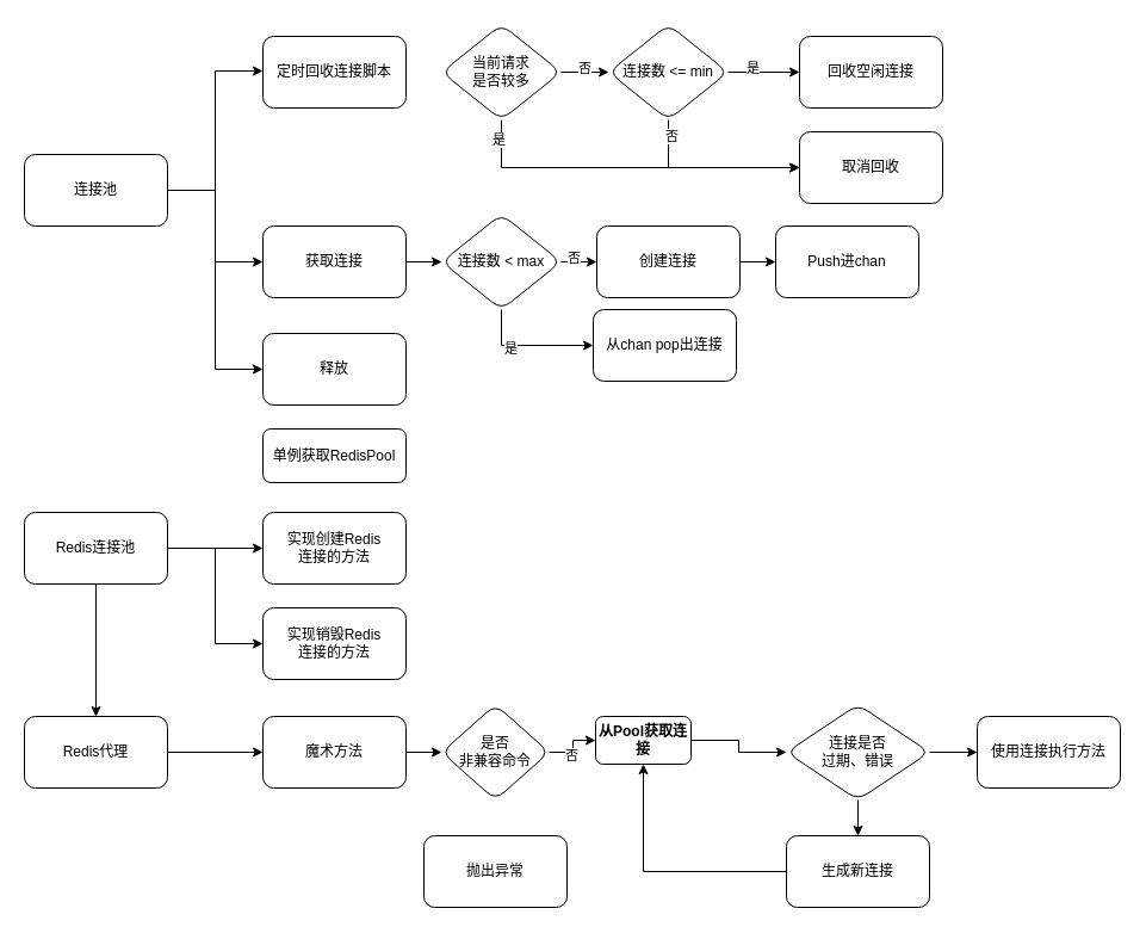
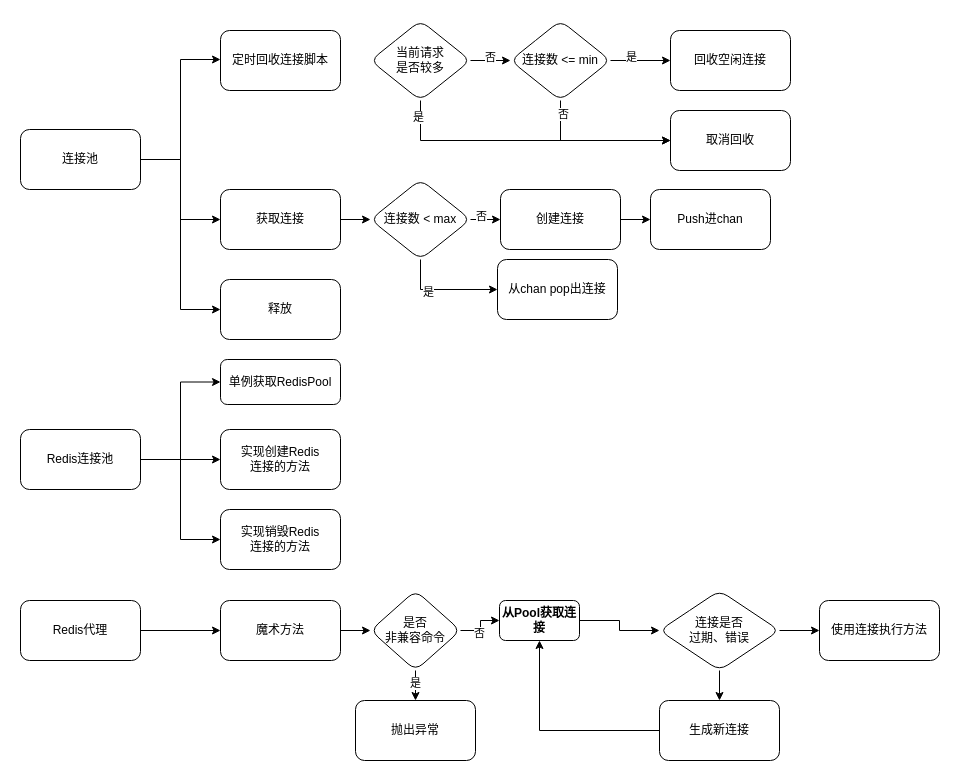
  <mxCell id="0" />
  <mxCell id="1" parent="0" />
  <mxCell id="2" value="" style="edgeStyle=orthogonalEdgeStyle;rounded=0;orthogonalLoop=1;jettySize=auto;html=1;" edge="1" parent="1" source="5" target="6"><mxGeometry relative="1" as="geometry"><Array as="points"><mxPoint x="180" y="159" /><mxPoint x="180" y="59" /></Array></mxGeometry></mxCell>
  <mxCell id="3" style="edgeStyle=orthogonalEdgeStyle;rounded=0;orthogonalLoop=1;jettySize=auto;html=1;" edge="1" parent="1" source="5" target="38"><mxGeometry relative="1" as="geometry" /></mxCell>
  <mxCell id="4" style="edgeStyle=orthogonalEdgeStyle;rounded=0;orthogonalLoop=1;jettySize=auto;html=1;entryX=0;entryY=0.5;entryDx=0;entryDy=0;" edge="1" parent="1" source="5" target="48"><mxGeometry relative="1" as="geometry" /></mxCell>
  <mxCell id="5" value="连接池" style="rounded=1;whiteSpace=wrap;html=1;" vertex="1" parent="1"><mxGeometry x="20" y="129" width="120" height="60" as="geometry" /></mxCell>
  <mxCell id="6" value="定时回收连接脚本" style="rounded=1;whiteSpace=wrap;html=1;" vertex="1" parent="1"><mxGeometry x="220" y="30" width="120" height="60" as="geometry" /></mxCell>
  <mxCell id="7" value="" style="edgeStyle=orthogonalEdgeStyle;rounded=0;orthogonalLoop=1;jettySize=auto;html=1;" edge="1" parent="1" source="11" target="18"><mxGeometry relative="1" as="geometry" /></mxCell>
  <mxCell id="8" value="否" style="edgeLabel;html=1;align=center;verticalAlign=middle;resizable=0;points=[];" vertex="1" connectable="0" parent="7"><mxGeometry x="-0.05" y="4" relative="1" as="geometry"><mxPoint as="offset" /></mxGeometry></mxCell>
  <mxCell id="9" style="edgeStyle=orthogonalEdgeStyle;rounded=0;orthogonalLoop=1;jettySize=auto;html=1;entryX=0;entryY=0.5;entryDx=0;entryDy=0;" edge="1" parent="1" source="11" target="13"><mxGeometry relative="1" as="geometry"><Array as="points"><mxPoint x="420" y="140" /></Array></mxGeometry></mxCell>
  <mxCell id="10" value="是" style="edgeLabel;html=1;align=center;verticalAlign=middle;resizable=0;points=[];" vertex="1" connectable="0" parent="9"><mxGeometry x="-0.89" y="-3" relative="1" as="geometry"><mxPoint as="offset" /></mxGeometry></mxCell>
  <mxCell id="11" value="当前请求&lt;br&gt;是否较多" style="rhombus;whiteSpace=wrap;html=1;rounded=1;" vertex="1" parent="1"><mxGeometry x="370" y="20" width="100" height="80" as="geometry" /></mxCell>
  <mxCell id="12" value="回收空闲连接" style="whiteSpace=wrap;html=1;rounded=1;" vertex="1" parent="1"><mxGeometry x="670" y="30" width="120" height="60" as="geometry" /></mxCell>
  <mxCell id="13" value="取消回收" style="whiteSpace=wrap;html=1;rounded=1;" vertex="1" parent="1"><mxGeometry x="670" y="110" width="120" height="60" as="geometry" /></mxCell>
  <mxCell id="14" value="" style="edgeStyle=orthogonalEdgeStyle;rounded=0;orthogonalLoop=1;jettySize=auto;html=1;" edge="1" parent="1" source="18" target="12"><mxGeometry relative="1" as="geometry" /></mxCell>
  <mxCell id="15" value="是" style="edgeLabel;html=1;align=center;verticalAlign=middle;resizable=0;points=[];" vertex="1" connectable="0" parent="14"><mxGeometry x="-0.333" y="4" relative="1" as="geometry"><mxPoint as="offset" /></mxGeometry></mxCell>
  <mxCell id="16" style="edgeStyle=orthogonalEdgeStyle;rounded=0;orthogonalLoop=1;jettySize=auto;html=1;entryX=0;entryY=0.5;entryDx=0;entryDy=0;" edge="1" parent="1" source="18" target="13"><mxGeometry relative="1" as="geometry"><Array as="points"><mxPoint x="560" y="140" /></Array></mxGeometry></mxCell>
  <mxCell id="17" value="否" style="edgeLabel;html=1;align=center;verticalAlign=middle;resizable=0;points=[];" vertex="1" connectable="0" parent="16"><mxGeometry x="-0.827" y="2" relative="1" as="geometry"><mxPoint as="offset" /></mxGeometry></mxCell>
  <mxCell id="18" value="连接数 &amp;lt;= min" style="rhombus;whiteSpace=wrap;html=1;rounded=1;" vertex="1" parent="1"><mxGeometry x="510" y="20" width="100" height="80" as="geometry" /></mxCell>
  <mxCell id="19" value="" style="edgeStyle=orthogonalEdgeStyle;rounded=0;orthogonalLoop=1;jettySize=auto;html=1;" edge="1" parent="1" source="20" target="22"><mxGeometry relative="1" as="geometry" /></mxCell>
  <mxCell id="20" value="Redis代理" style="rounded=1;whiteSpace=wrap;html=1;" vertex="1" parent="1"><mxGeometry x="20" y="600" width="120" height="60" as="geometry" /></mxCell>
  <mxCell id="21" value="" style="edgeStyle=orthogonalEdgeStyle;rounded=0;orthogonalLoop=1;jettySize=auto;html=1;" edge="1" parent="1" source="22" target="35"><mxGeometry relative="1" as="geometry" /></mxCell>
  <mxCell id="22" value="魔术方法" style="rounded=1;whiteSpace=wrap;html=1;" vertex="1" parent="1"><mxGeometry x="220" y="600" width="120" height="60" as="geometry" /></mxCell>
  <mxCell id="23" value="" style="edgeStyle=orthogonalEdgeStyle;rounded=0;orthogonalLoop=1;jettySize=auto;html=1;" edge="1" parent="1" source="24" target="27"><mxGeometry relative="1" as="geometry" /></mxCell>
  <mxCell id="24" value="从Pool获取连接" style="rounded=1;whiteSpace=wrap;html=1;fontStyle=1" vertex="1" parent="1"><mxGeometry x="499" y="600" width="80" height="40" as="geometry" /></mxCell>
  <mxCell id="25" value="" style="edgeStyle=orthogonalEdgeStyle;rounded=0;orthogonalLoop=1;jettySize=auto;html=1;" edge="1" parent="1" source="27" target="28"><mxGeometry relative="1" as="geometry" /></mxCell>
  <mxCell id="26" value="" style="edgeStyle=orthogonalEdgeStyle;rounded=0;orthogonalLoop=1;jettySize=auto;html=1;" edge="1" parent="1" source="27" target="30"><mxGeometry relative="1" as="geometry" /></mxCell>
  <mxCell id="27" value="连接是否&lt;br&gt;过期、错误" style="rhombus;whiteSpace=wrap;html=1;rounded=1;" vertex="1" parent="1"><mxGeometry x="659" y="590" width="120" height="80" as="geometry" /></mxCell>
  <mxCell id="28" value="使用连接执行方法" style="whiteSpace=wrap;html=1;rounded=1;" vertex="1" parent="1"><mxGeometry x="819" y="600" width="120" height="60" as="geometry" /></mxCell>
  <mxCell id="29" style="edgeStyle=orthogonalEdgeStyle;rounded=0;orthogonalLoop=1;jettySize=auto;html=1;entryX=0.5;entryY=1;entryDx=0;entryDy=0;" edge="1" parent="1" source="30" target="24"><mxGeometry relative="1" as="geometry" /></mxCell>
  <mxCell id="30" value="生成新连接" style="whiteSpace=wrap;html=1;rounded=1;" vertex="1" parent="1"><mxGeometry x="659" y="700" width="120" height="60" as="geometry" /></mxCell>
  <mxCell id="31" value="" style="edgeStyle=orthogonalEdgeStyle;rounded=0;orthogonalLoop=1;jettySize=auto;html=1;" edge="1" parent="1" source="35" target="24"><mxGeometry relative="1" as="geometry" /></mxCell>
  <mxCell id="32" value="否" style="edgeLabel;html=1;align=center;verticalAlign=middle;resizable=0;points=[];" vertex="1" connectable="0" parent="31"><mxGeometry x="-0.268" y="-1" relative="1" as="geometry"><mxPoint y="1" as="offset" /></mxGeometry></mxCell>
+ <mxCell id="33" value="" style="edgeStyle=orthogonalEdgeStyle;rounded=0;orthogonalLoop=1;jettySize=auto;html=1;" edge="1" parent="1" source="35" target="36"><mxGeometry relative="1" as="geometry" /></mxCell>
+ <mxCell id="34" value="是" style="edgeLabel;html=1;align=center;verticalAlign=middle;resizable=0;points=[];" vertex="1" connectable="0" parent="33"><mxGeometry x="0.26" y="-1" relative="1" as="geometry"><mxPoint as="offset" /></mxGeometry></mxCell>
  <mxCell id="35" value="是否&lt;br&gt;非兼容命令" style="rhombus;whiteSpace=wrap;html=1;rounded=1;" vertex="1" parent="1"><mxGeometry x="370" y="590" width="90" height="80" as="geometry" /></mxCell>
  <mxCell id="36" value="抛出异常" style="whiteSpace=wrap;html=1;rounded=1;" vertex="1" parent="1"><mxGeometry x="355" y="700" width="120" height="60" as="geometry" /></mxCell>
  <mxCell id="37" value="" style="edgeStyle=orthogonalEdgeStyle;rounded=0;orthogonalLoop=1;jettySize=auto;html=1;" edge="1" parent="1" source="38" target="43"><mxGeometry relative="1" as="geometry" /></mxCell>
  <mxCell id="38" value="获取连接" style="rounded=1;whiteSpace=wrap;html=1;" vertex="1" parent="1"><mxGeometry x="220" y="189" width="120" height="60" as="geometry" /></mxCell>
  <mxCell id="39" value="" style="edgeStyle=orthogonalEdgeStyle;rounded=0;orthogonalLoop=1;jettySize=auto;html=1;" edge="1" parent="1" source="43" target="45"><mxGeometry relative="1" as="geometry" /></mxCell>
  <mxCell id="40" value="否" style="edgeLabel;html=1;align=center;verticalAlign=middle;resizable=0;points=[];" vertex="1" connectable="0" parent="39"><mxGeometry x="0.2" y="4" relative="1" as="geometry"><mxPoint as="offset" /></mxGeometry></mxCell>
  <mxCell id="41" style="edgeStyle=orthogonalEdgeStyle;rounded=0;orthogonalLoop=1;jettySize=auto;html=1;exitX=0.5;exitY=1;exitDx=0;exitDy=0;entryX=0;entryY=0.5;entryDx=0;entryDy=0;" edge="1" parent="1" source="43" target="47"><mxGeometry relative="1" as="geometry" /></mxCell>
  <mxCell id="42" value="是" style="edgeLabel;html=1;align=center;verticalAlign=middle;resizable=0;points=[];" vertex="1" connectable="0" parent="41"><mxGeometry x="-0.308" y="-2" relative="1" as="geometry"><mxPoint as="offset" /></mxGeometry></mxCell>
  <mxCell id="43" value="连接数 &amp;lt; max" style="rhombus;whiteSpace=wrap;html=1;rounded=1;" vertex="1" parent="1"><mxGeometry x="370" y="179" width="100" height="80" as="geometry" /></mxCell>
  <mxCell id="44" value="" style="edgeStyle=orthogonalEdgeStyle;rounded=0;orthogonalLoop=1;jettySize=auto;html=1;" edge="1" parent="1" source="45" target="46"><mxGeometry relative="1" as="geometry" /></mxCell>
  <mxCell id="45" value="创建连接" style="whiteSpace=wrap;html=1;rounded=1;" vertex="1" parent="1"><mxGeometry x="500" y="189" width="120" height="60" as="geometry" /></mxCell>
  <mxCell id="46" value="Push进chan" style="whiteSpace=wrap;html=1;rounded=1;" vertex="1" parent="1"><mxGeometry x="650" y="189" width="120" height="60" as="geometry" /></mxCell>
  <mxCell id="47" value="从chan pop出连接" style="whiteSpace=wrap;html=1;rounded=1;" vertex="1" parent="1"><mxGeometry x="497" y="259" width="120" height="60" as="geometry" /></mxCell>
  <mxCell id="48" value="释放" style="rounded=1;whiteSpace=wrap;html=1;" vertex="1" parent="1"><mxGeometry x="220" y="279" width="120" height="60" as="geometry" /></mxCell>
- <mxCell id="49" value="" style="edgeStyle=orthogonalEdgeStyle;rounded=0;orthogonalLoop=1;jettySize=auto;html=1;" edge="1" parent="1" source="52" target="20"><mxGeometry relative="1" as="geometry" /></mxCell>
+ <mxCell id="49" value="" style="edgeStyle=orthogonalEdgeStyle;rounded=0;orthogonalLoop=1;jettySize=auto;html=1;entryX=0;entryY=0.5;entryDx=0;entryDy=0;" edge="1" parent="1" source="52" target="53"><mxGeometry relative="1" as="geometry" /></mxCell>
  <mxCell id="50" style="edgeStyle=orthogonalEdgeStyle;rounded=0;orthogonalLoop=1;jettySize=auto;html=1;entryX=0;entryY=0.5;entryDx=0;entryDy=0;" edge="1" parent="1" source="52" target="54"><mxGeometry relative="1" as="geometry" /></mxCell>
  <mxCell id="51" style="edgeStyle=orthogonalEdgeStyle;rounded=0;orthogonalLoop=1;jettySize=auto;html=1;entryX=0;entryY=0.5;entryDx=0;entryDy=0;" edge="1" parent="1" source="52" target="55"><mxGeometry relative="1" as="geometry" /></mxCell>
  <mxCell id="52" value="Redis连接池" style="rounded=1;whiteSpace=wrap;html=1;" vertex="1" parent="1"><mxGeometry x="20" y="429" width="120" height="60" as="geometry" /></mxCell>
  <mxCell id="53" value="单例获取RedisPool" style="whiteSpace=wrap;html=1;rounded=1;" vertex="1" parent="1"><mxGeometry x="220" y="359" width="120" height="45" as="geometry" /></mxCell>
  <mxCell id="54" value="实现创建Redis&lt;br&gt;连接的方法" style="whiteSpace=wrap;html=1;rounded=1;" vertex="1" parent="1"><mxGeometry x="220" y="429" width="120" height="60" as="geometry" /></mxCell>
  <mxCell id="55" value="实现销毁Redis&lt;br&gt;连接的方法" style="whiteSpace=wrap;html=1;rounded=1;" vertex="1" parent="1"><mxGeometry x="220" y="509" width="120" height="60" as="geometry" /></mxCell>
